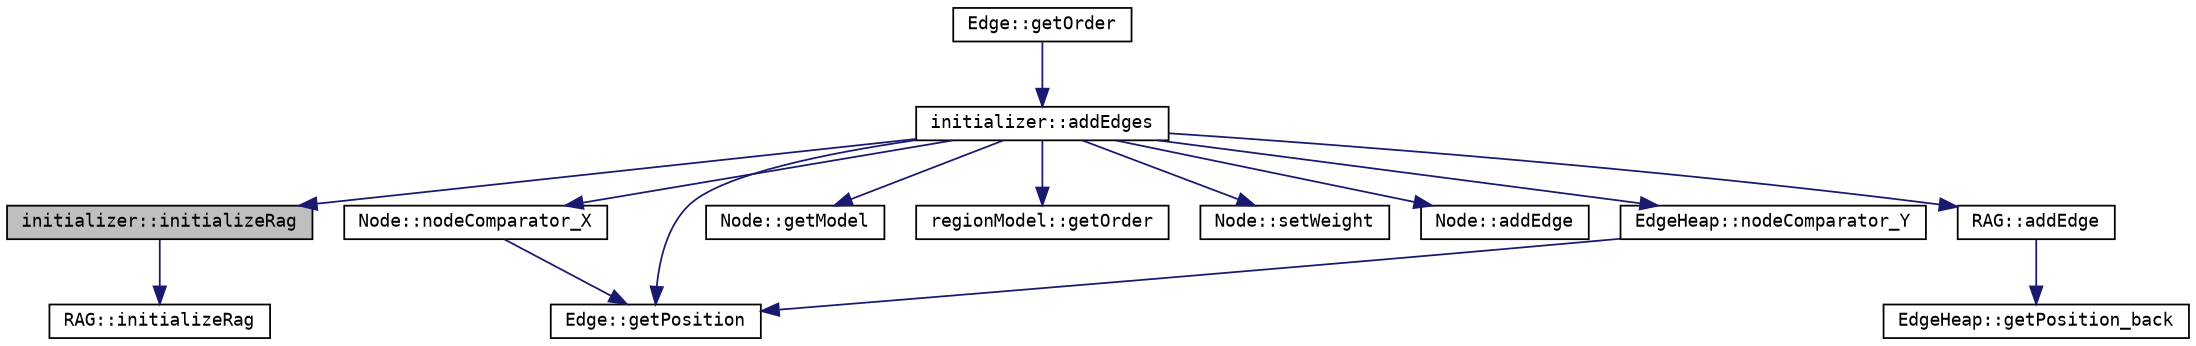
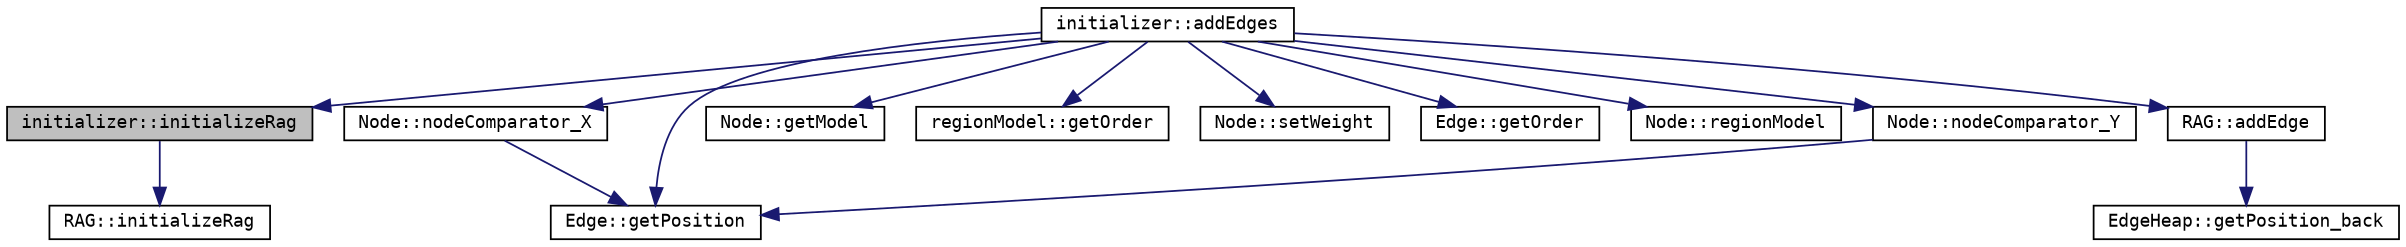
  digraph {
    fontname="DejaVu Sans Mono"
    rankdir=TB
    node [color=black fillcolor=white fontname="DejaVu Sans Mono" fontsize=10 shape=record style=filled]
    edge [color=midnightblue fontname="DejaVu Sans Mono" fontsize=10 labelfontname=Helvetica labelfontsize=10 style=solid]
    n1 [fillcolor=grey75 fontcolor=black height=0.2 label="initializer::initializeRag" width=0.4]
    n2 [height=0.2 label="RAG::initializeRag" width=0.4]
    n3 [height=0.2 label="initializer::addEdges" width=0.4]
    n4 [height=0.2 label="Node::nodeComparator_X" width=0.4]
    n5 [height=0.2 label="Edge::getPosition" width=0.4]
    n6 [height=0.2 label="Node::getModel" width=0.4]
    n7 [height=0.2 label="regionModel::getOrder" width=0.4]
    n8 [height=0.2 label="Node::setWeight" width=0.4]
    n9 [height=0.2 label="Edge::getOrder" width=0.4]
-   n10 [height=0.2 label="Node::addEdge" width=0.4]
+   n10 [height=0.2 label="Node::regionModel" width=0.4]
    n11 [height=0.2 label="RAG::addEdge" width=0.4]
-   n12 [height=0.2 label="EdgeHeap::nodeComparator_Y" width=0.4]
+   n12 [height=0.2 label="Node::nodeComparator_Y" width=0.4]
    n13 [height=0.2 label="EdgeHeap::getPosition_back" width=0.4]
    n1 -> n2
    n3 -> n1
    n3 -> n4
    n3 -> n5
    n3 -> n6
    n3 -> n7
    n3 -> n8
-   n9 -> n3
+   n3 -> n9
    n3 -> n10
    n3 -> n11
    n3 -> n12
    n4 -> n5
    n11 -> n13
    n12 -> n5
  }
